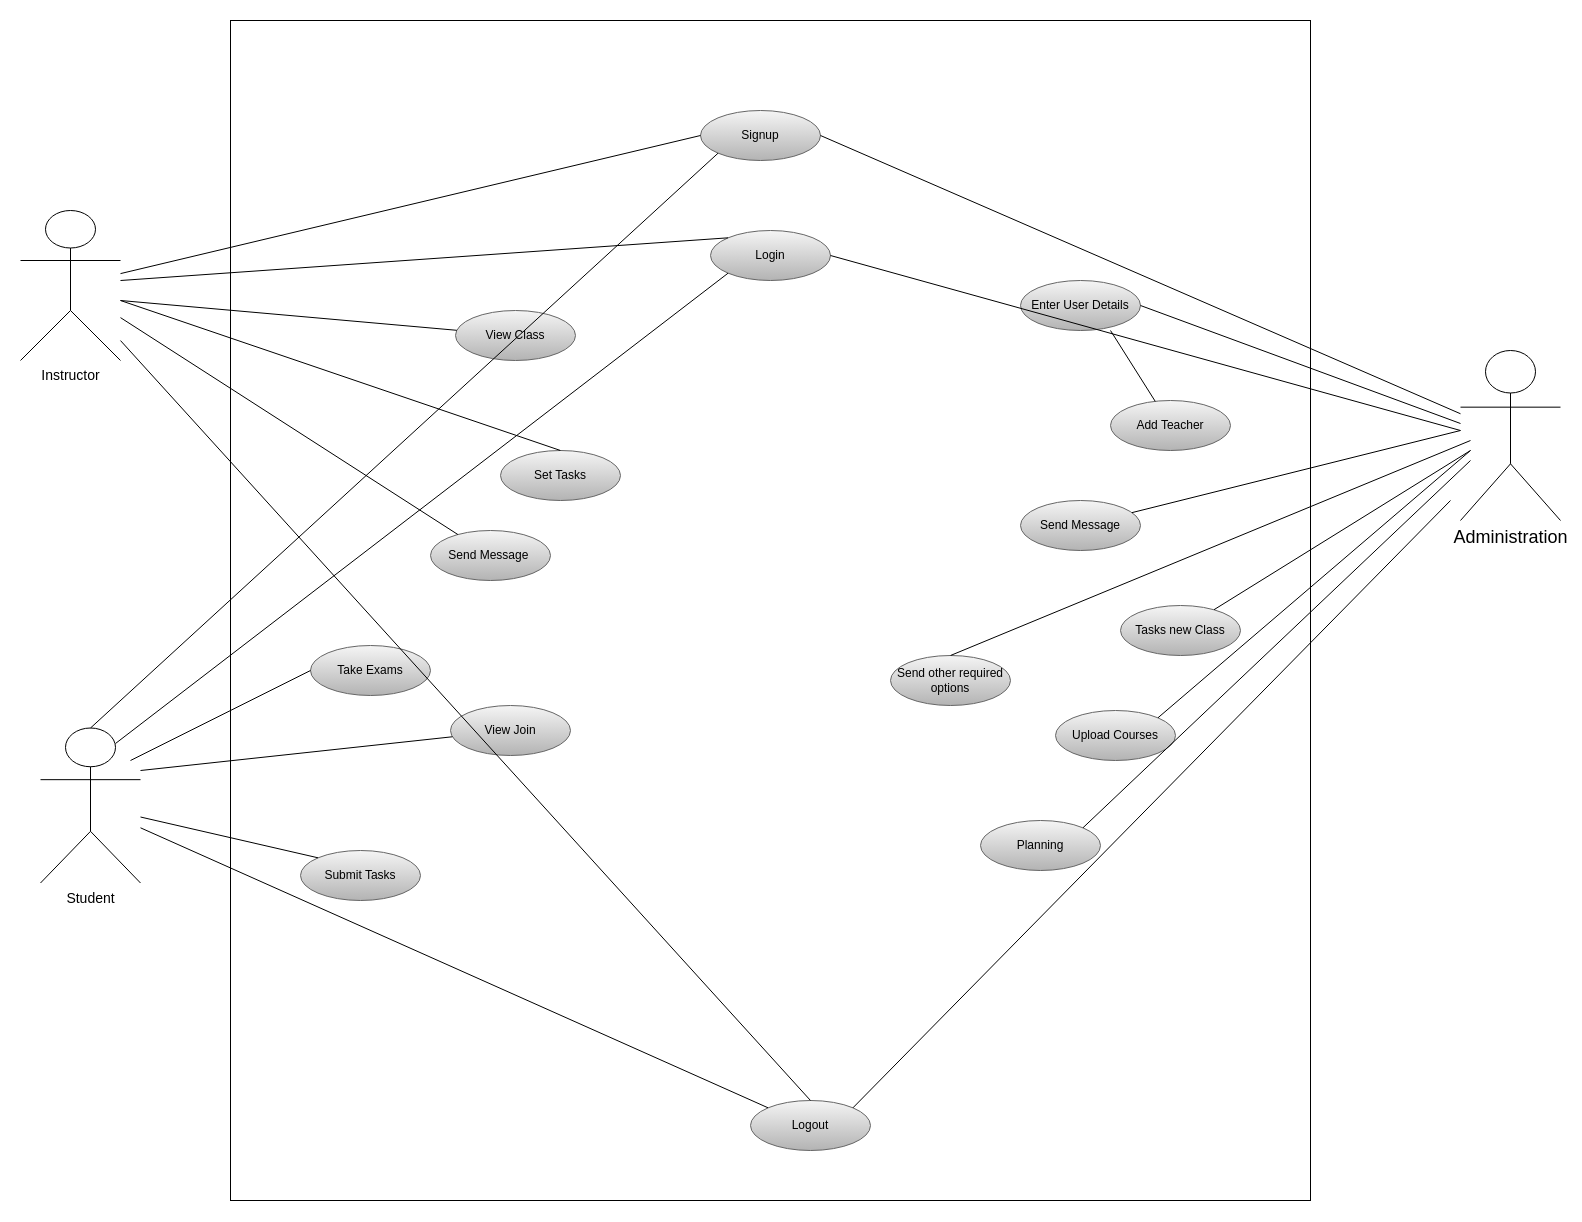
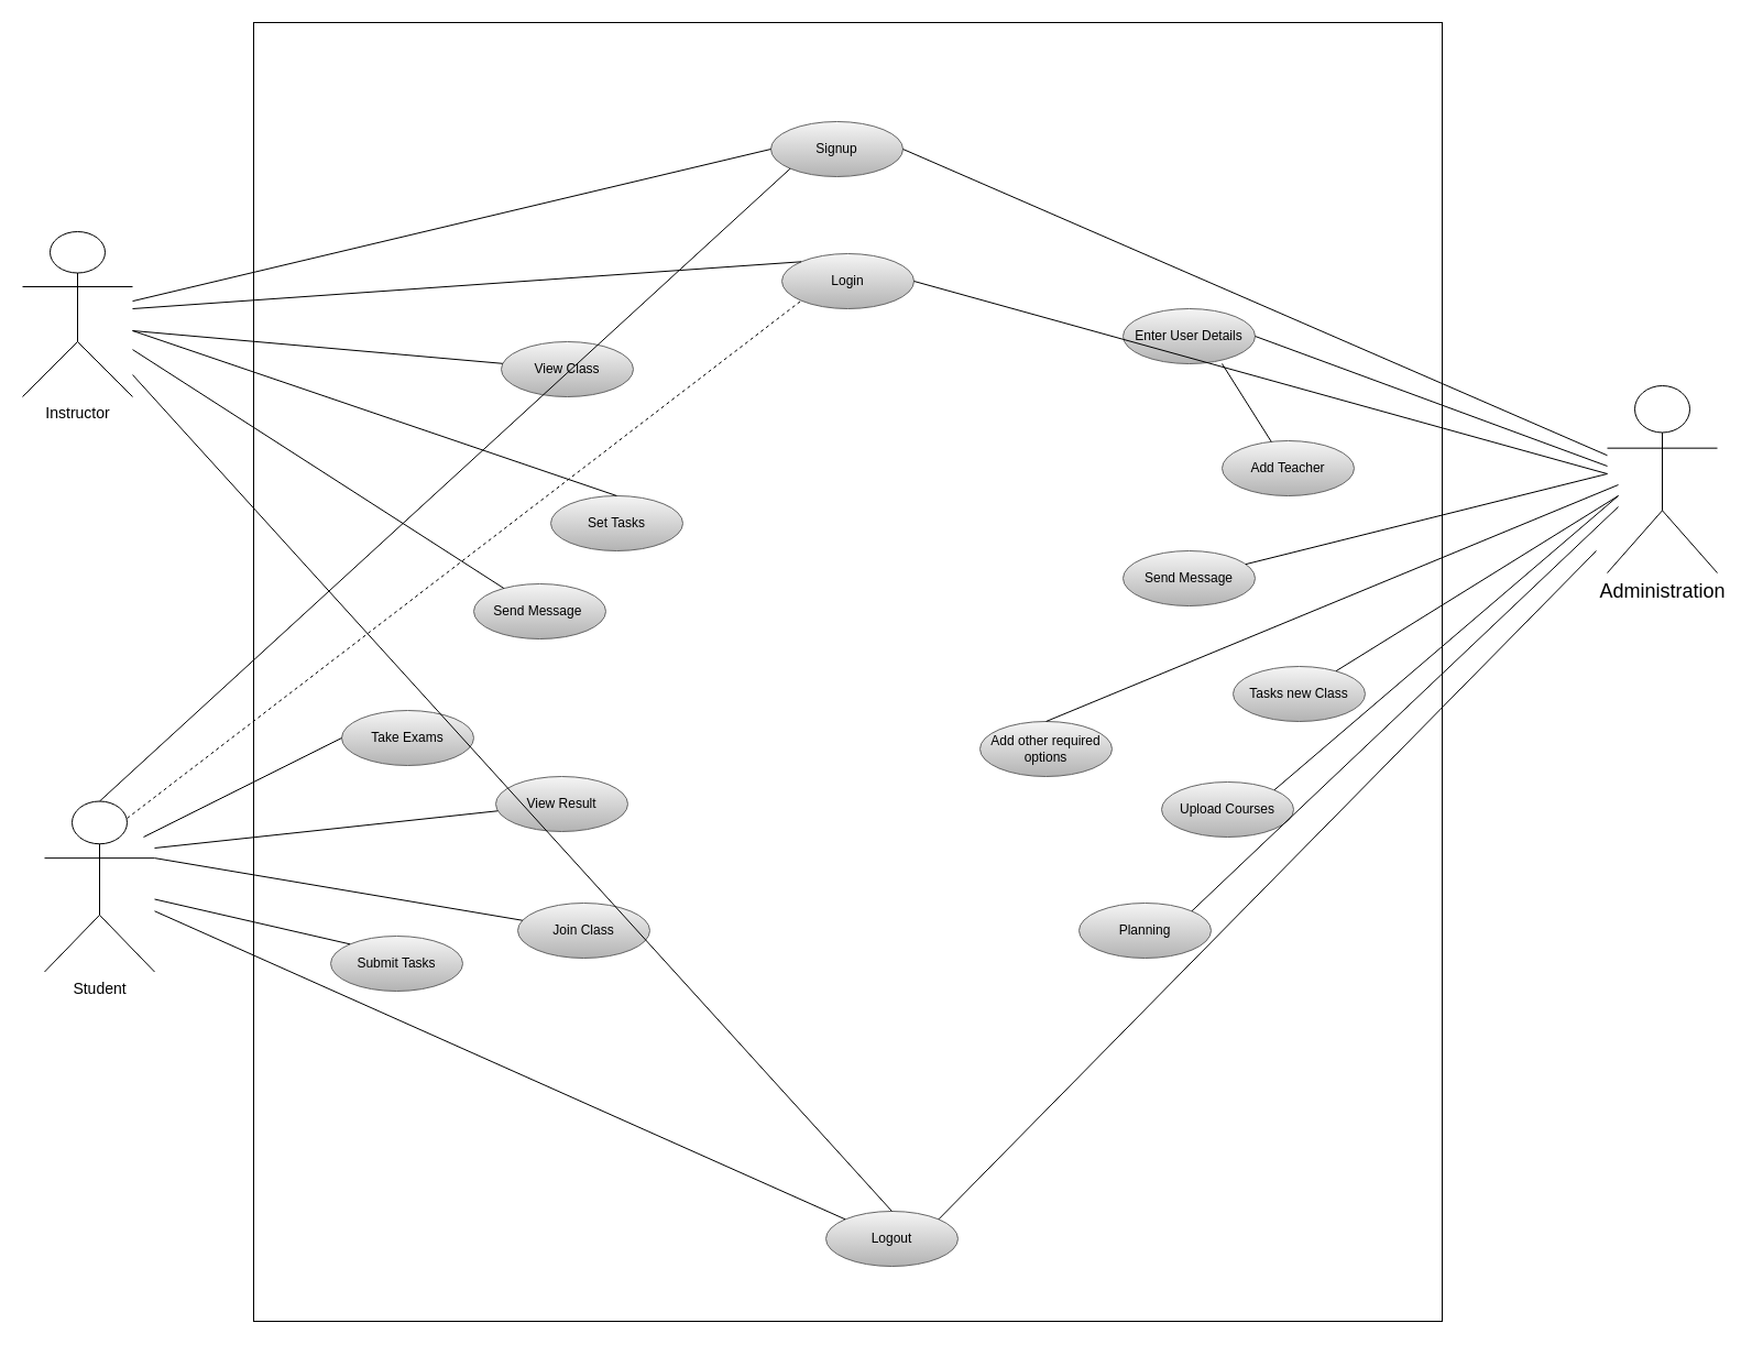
  <mxCell id="0" />
  <mxCell id="1" parent="0" />
  <mxCell id="2" value="" style="rounded=0;whiteSpace=wrap;html=1;fontSize=14;" vertex="1" parent="1"><mxGeometry x="230" width="1080" height="1180" as="geometry" y="20" /></mxCell>
  <mxCell id="3" value="Signup" style="ellipse;whiteSpace=wrap;html=1;fillColor=#f5f5f5;strokeColor=#666666;gradientColor=#b3b3b3;" vertex="1" parent="1"><mxGeometry x="700" y="110" width="120" height="50" as="geometry" /></mxCell>
  <mxCell id="4" value="Login" style="ellipse;whiteSpace=wrap;html=1;fillColor=#f5f5f5;strokeColor=#666666;gradientColor=#b3b3b3;" vertex="1" parent="1"><mxGeometry x="710" y="230" width="120" height="50" as="geometry" /></mxCell>
  <mxCell id="5" value="View Class" style="ellipse;whiteSpace=wrap;html=1;fillColor=#f5f5f5;strokeColor=#666666;gradientColor=#b3b3b3;" vertex="1" parent="1"><mxGeometry x="455" y="310" width="120" height="50" as="geometry" /></mxCell>
  <mxCell id="6" value="Set Tasks" style="ellipse;whiteSpace=wrap;html=1;fillColor=#f5f5f5;strokeColor=#666666;gradientColor=#b3b3b3;" vertex="1" parent="1"><mxGeometry x="500" y="450" width="120" height="50" as="geometry" /></mxCell>
- <mxCell id="7" value="View Join" style="ellipse;whiteSpace=wrap;html=1;fillColor=#f5f5f5;strokeColor=#666666;gradientColor=#b3b3b3;" vertex="1" parent="1"><mxGeometry x="450" y="705" width="120" height="50" as="geometry" /></mxCell>
+ <mxCell id="7" value="View Result" style="ellipse;whiteSpace=wrap;html=1;fillColor=#f5f5f5;strokeColor=#666666;gradientColor=#b3b3b3;" vertex="1" parent="1"><mxGeometry x="450" y="705" width="120" height="50" as="geometry" /></mxCell>
+ <mxCell id="8" value="Join Class" style="ellipse;whiteSpace=wrap;html=1;fillColor=#f5f5f5;strokeColor=#666666;gradientColor=#b3b3b3;" vertex="1" parent="1"><mxGeometry x="470" y="820" width="120" height="50" as="geometry" /></mxCell>
  <mxCell id="9" value="Send Message&amp;nbsp;" style="ellipse;whiteSpace=wrap;html=1;fillColor=#f5f5f5;strokeColor=#666666;gradientColor=#b3b3b3;" vertex="1" parent="1"><mxGeometry x="430" y="530" width="120" height="50" as="geometry" /></mxCell>
  <mxCell id="10" value="Take Exams" style="ellipse;whiteSpace=wrap;html=1;fillColor=#f5f5f5;strokeColor=#666666;gradientColor=#b3b3b3;" vertex="1" parent="1"><mxGeometry x="310" y="645" width="120" height="50" as="geometry" /></mxCell>
  <mxCell id="11" value="Enter User Details" style="ellipse;whiteSpace=wrap;html=1;fillColor=#f5f5f5;strokeColor=#666666;gradientColor=#b3b3b3;" vertex="1" parent="1"><mxGeometry x="1020" y="280" width="120" height="50" as="geometry" /></mxCell>
  <mxCell id="12" value="Add Teacher" style="ellipse;whiteSpace=wrap;html=1;fillColor=#f5f5f5;strokeColor=#666666;gradientColor=#b3b3b3;" vertex="1" parent="1"><mxGeometry x="1110" y="400" width="120" height="50" as="geometry" /></mxCell>
  <mxCell id="13" value="Submit Tasks" style="ellipse;whiteSpace=wrap;html=1;fillColor=#f5f5f5;strokeColor=#666666;gradientColor=#b3b3b3;" vertex="1" parent="1"><mxGeometry x="300" y="850" width="120" height="50" as="geometry" /></mxCell>
- <mxCell id="14" value="Send other required options" style="ellipse;whiteSpace=wrap;html=1;fillColor=#f5f5f5;strokeColor=#666666;gradientColor=#b3b3b3;" vertex="1" parent="1"><mxGeometry x="890" y="655" width="120" height="50" as="geometry" /></mxCell>
+ <mxCell id="14" value="Add other required options" style="ellipse;whiteSpace=wrap;html=1;fillColor=#f5f5f5;strokeColor=#666666;gradientColor=#b3b3b3;" vertex="1" parent="1"><mxGeometry x="890" y="655" width="120" height="50" as="geometry" /></mxCell>
  <mxCell id="15" value="Tasks new Class" style="ellipse;whiteSpace=wrap;html=1;fillColor=#f5f5f5;strokeColor=#666666;gradientColor=#b3b3b3;" vertex="1" parent="1"><mxGeometry x="1120" y="605" width="120" height="50" as="geometry" /></mxCell>
  <mxCell id="16" value="Send Message" style="ellipse;whiteSpace=wrap;html=1;fillColor=#f5f5f5;strokeColor=#666666;gradientColor=#b3b3b3;" vertex="1" parent="1"><mxGeometry x="1020" y="500" width="120" height="50" as="geometry" /></mxCell>
  <mxCell id="17" value="Upload Courses" style="ellipse;whiteSpace=wrap;html=1;fillColor=#f5f5f5;strokeColor=#666666;gradientColor=#b3b3b3;" vertex="1" parent="1"><mxGeometry x="1055" y="710" width="120" height="50" as="geometry" /></mxCell>
  <mxCell id="18" value="Planning" style="ellipse;whiteSpace=wrap;html=1;fillColor=#f5f5f5;strokeColor=#666666;gradientColor=#b3b3b3;" vertex="1" parent="1"><mxGeometry x="980" y="820" width="120" height="50" as="geometry" /></mxCell>
  <mxCell id="19" value="Logout" style="ellipse;whiteSpace=wrap;html=1;fillColor=#f5f5f5;strokeColor=#666666;gradientColor=#b3b3b3;" vertex="1" parent="1"><mxGeometry x="750" y="1100" width="120" height="50" as="geometry" /></mxCell>
  <mxCell id="20" value="&lt;font style=&quot;font-size: 18px;&quot;&gt;Administration&lt;/font&gt;" style="shape=umlActor;verticalLabelPosition=bottom;verticalAlign=top;html=1;outlineConnect=0;" vertex="1" parent="1"><mxGeometry x="1460" y="350" width="100" height="170" as="geometry" /></mxCell>
  <mxCell id="21" value="&lt;font style=&quot;font-size: 14px;&quot;&gt;Student&lt;/font&gt;" style="shape=umlActor;verticalLabelPosition=bottom;verticalAlign=top;html=1;outlineConnect=0;" vertex="1" parent="1"><mxGeometry x="40" y="727.5" width="100" height="155" as="geometry" /></mxCell>
  <mxCell id="22" value="&lt;font style=&quot;font-size: 14px;&quot;&gt;Instructor&lt;/font&gt;" style="shape=umlActor;verticalLabelPosition=bottom;verticalAlign=top;html=1;outlineConnect=0;" vertex="1" parent="1"><mxGeometry x="20" y="210" width="100" height="150" as="geometry" /></mxCell>
  <mxCell id="23" value="" style="endArrow=none;html=1;rounded=0;entryX=0;entryY=0.5;entryDx=0;entryDy=0;" edge="1" parent="1" source="22" target="3"><mxGeometry width="50" height="50" relative="1" as="geometry"><mxPoint x="170" y="300" as="sourcePoint" /><mxPoint x="220" y="250" as="targetPoint" /></mxGeometry></mxCell>
  <mxCell id="24" value="" style="endArrow=none;html=1;rounded=0;entryX=0;entryY=0;entryDx=0;entryDy=0;" edge="1" parent="1" target="4"><mxGeometry width="50" height="50" relative="1" as="geometry"><mxPoint x="120" y="280" as="sourcePoint" /><mxPoint x="710" y="145" as="targetPoint" /></mxGeometry></mxCell>
  <mxCell id="25" value="" style="endArrow=none;html=1;rounded=0;" edge="1" parent="1" target="5"><mxGeometry width="50" height="50" relative="1" as="geometry"><mxPoint x="120" y="300" as="sourcePoint" /><mxPoint x="430" y="290" as="targetPoint" /></mxGeometry></mxCell>
  <mxCell id="26" value="" style="endArrow=none;html=1;rounded=0;entryX=0.5;entryY=0;entryDx=0;entryDy=0;" edge="1" parent="1" target="6"><mxGeometry width="50" height="50" relative="1" as="geometry"><mxPoint x="120" y="300" as="sourcePoint" /><mxPoint x="780" y="215" as="targetPoint" /></mxGeometry></mxCell>
  <mxCell id="27" value="" style="endArrow=none;html=1;rounded=0;" edge="1" parent="1" source="22" target="9"><mxGeometry width="50" height="50" relative="1" as="geometry"><mxPoint x="200" y="376.463" as="sourcePoint" /><mxPoint x="800" y="235" as="targetPoint" /></mxGeometry></mxCell>
  <mxCell id="28" value="" style="endArrow=none;html=1;rounded=0;entryX=0;entryY=0.5;entryDx=0;entryDy=0;" edge="1" parent="1" target="10"><mxGeometry width="50" height="50" relative="1" as="geometry"><mxPoint x="130" y="760" as="sourcePoint" /><mxPoint x="440.003" y="688.634" as="targetPoint" /></mxGeometry></mxCell>
  <mxCell id="29" value="" style="endArrow=none;html=1;rounded=0;" edge="1" parent="1" target="7"><mxGeometry width="50" height="50" relative="1" as="geometry"><mxPoint x="140" y="770" as="sourcePoint" /><mxPoint x="330" y="585" as="targetPoint" /></mxGeometry></mxCell>
+ <mxCell id="30" value="" style="endArrow=none;html=1;rounded=0;exitX=1;exitY=0.333;exitDx=0;exitDy=0;exitPerimeter=0;" edge="1" parent="1" source="21" target="8"><mxGeometry width="50" height="50" relative="1" as="geometry"><mxPoint x="170" y="703.182" as="sourcePoint" /><mxPoint x="340" y="595" as="targetPoint" /></mxGeometry></mxCell>
  <mxCell id="31" value="" style="endArrow=none;html=1;rounded=0;entryX=0;entryY=0;entryDx=0;entryDy=0;" edge="1" parent="1" source="21" target="13"><mxGeometry width="50" height="50" relative="1" as="geometry"><mxPoint x="160" y="710" as="sourcePoint" /><mxPoint x="350" y="605" as="targetPoint" /></mxGeometry></mxCell>
  <mxCell id="32" value="" style="endArrow=none;html=1;rounded=0;" edge="1" parent="1" target="20"><mxGeometry width="50" height="50" relative="1" as="geometry"><mxPoint x="820" y="135" as="sourcePoint" /><mxPoint x="1290" y="440" as="targetPoint" /></mxGeometry></mxCell>
  <mxCell id="33" value="" style="endArrow=none;html=1;rounded=0;exitX=1;exitY=0.5;exitDx=0;exitDy=0;" edge="1" parent="1" source="11"><mxGeometry width="50" height="50" relative="1" as="geometry"><mxPoint x="830" y="145" as="sourcePoint" /><mxPoint x="1460" y="423" as="targetPoint" /></mxGeometry></mxCell>
  <mxCell id="34" value="" style="endArrow=none;html=1;rounded=0;" edge="1" parent="1" target="12"><mxGeometry width="50" height="50" relative="1" as="geometry"><mxPoint x="1110" y="330" as="sourcePoint" /><mxPoint x="1490" y="453" as="targetPoint" /></mxGeometry></mxCell>
  <mxCell id="35" value="" style="endArrow=none;html=1;rounded=0;" edge="1" parent="1" source="16"><mxGeometry width="50" height="50" relative="1" as="geometry"><mxPoint x="1190" y="355" as="sourcePoint" /><mxPoint x="1460" y="430" as="targetPoint" /></mxGeometry></mxCell>
  <mxCell id="36" value="" style="endArrow=none;html=1;rounded=0;exitX=0.5;exitY=0;exitDx=0;exitDy=0;" edge="1" parent="1" source="14"><mxGeometry width="50" height="50" relative="1" as="geometry"><mxPoint x="950" y="650" as="sourcePoint" /><mxPoint x="1470" y="440" as="targetPoint" /></mxGeometry></mxCell>
  <mxCell id="37" value="" style="endArrow=none;html=1;rounded=0;" edge="1" parent="1" source="15"><mxGeometry width="50" height="50" relative="1" as="geometry"><mxPoint x="1210" y="375" as="sourcePoint" /><mxPoint x="1470" y="450" as="targetPoint" /></mxGeometry></mxCell>
  <mxCell id="38" value="" style="endArrow=none;html=1;rounded=0;exitX=1;exitY=0;exitDx=0;exitDy=0;" edge="1" parent="1" source="17"><mxGeometry width="50" height="50" relative="1" as="geometry"><mxPoint x="1220" y="385" as="sourcePoint" /><mxPoint x="1470" y="450" as="targetPoint" /></mxGeometry></mxCell>
  <mxCell id="39" value="" style="endArrow=none;html=1;rounded=0;exitX=1;exitY=0;exitDx=0;exitDy=0;" edge="1" parent="1" source="18"><mxGeometry width="50" height="50" relative="1" as="geometry"><mxPoint x="1230" y="395" as="sourcePoint" /><mxPoint x="1470" y="460" as="targetPoint" /></mxGeometry></mxCell>
  <mxCell id="40" value="" style="endArrow=none;html=1;rounded=0;exitX=1;exitY=0;exitDx=0;exitDy=0;" edge="1" parent="1" source="19"><mxGeometry width="50" height="50" relative="1" as="geometry"><mxPoint x="1240" y="405" as="sourcePoint" /><mxPoint x="1450" y="500" as="targetPoint" /></mxGeometry></mxCell>
  <mxCell id="41" value="" style="endArrow=none;html=1;rounded=0;entryX=0;entryY=0;entryDx=0;entryDy=0;" edge="1" parent="1" source="21" target="19"><mxGeometry width="50" height="50" relative="1" as="geometry"><mxPoint x="480" y="970" as="sourcePoint" /><mxPoint x="760" y="1100" as="targetPoint" /></mxGeometry></mxCell>
  <mxCell id="42" value="" style="endArrow=none;html=1;rounded=0;entryX=0;entryY=1;entryDx=0;entryDy=0;exitX=0.5;exitY=0;exitDx=0;exitDy=0;exitPerimeter=0;" edge="1" parent="1" source="21" target="3"><mxGeometry width="50" height="50" relative="1" as="geometry"><mxPoint x="150" y="765" as="sourcePoint" /><mxPoint x="330" y="585" as="targetPoint" /></mxGeometry></mxCell>
- <mxCell id="43" value="" style="endArrow=none;html=1;rounded=0;entryX=0;entryY=1;entryDx=0;entryDy=0;exitX=0.75;exitY=0.1;exitDx=0;exitDy=0;exitPerimeter=0;" edge="1" parent="1" source="21" target="4"><mxGeometry width="50" height="50" relative="1" as="geometry"><mxPoint x="110" y="720" as="sourcePoint" /><mxPoint x="340" y="595" as="targetPoint" /></mxGeometry></mxCell>
+ <mxCell id="43" value="" style="endArrow=none;html=1;rounded=0;entryX=0;entryY=1;entryDx=0;entryDy=0;exitX=0.75;exitY=0.1;exitDx=0;exitDy=0;exitPerimeter=0;dashed=1;" edge="1" parent="1" source="21" target="4"><mxGeometry width="50" height="50" relative="1" as="geometry"><mxPoint x="110" y="720" as="sourcePoint" /><mxPoint x="340" y="595" as="targetPoint" /></mxGeometry></mxCell>
  <mxCell id="44" value="" style="endArrow=none;html=1;rounded=0;entryX=0.5;entryY=0;entryDx=0;entryDy=0;" edge="1" parent="1" source="22" target="19"><mxGeometry width="50" height="50" relative="1" as="geometry"><mxPoint x="170" y="785" as="sourcePoint" /><mxPoint x="350" y="605" as="targetPoint" /></mxGeometry></mxCell>
  <mxCell id="45" value="" style="endArrow=none;html=1;rounded=0;exitX=1;exitY=0.5;exitDx=0;exitDy=0;" edge="1" parent="1" source="4"><mxGeometry width="50" height="50" relative="1" as="geometry"><mxPoint x="830" y="145" as="sourcePoint" /><mxPoint x="1460" y="430" as="targetPoint" /></mxGeometry></mxCell>
